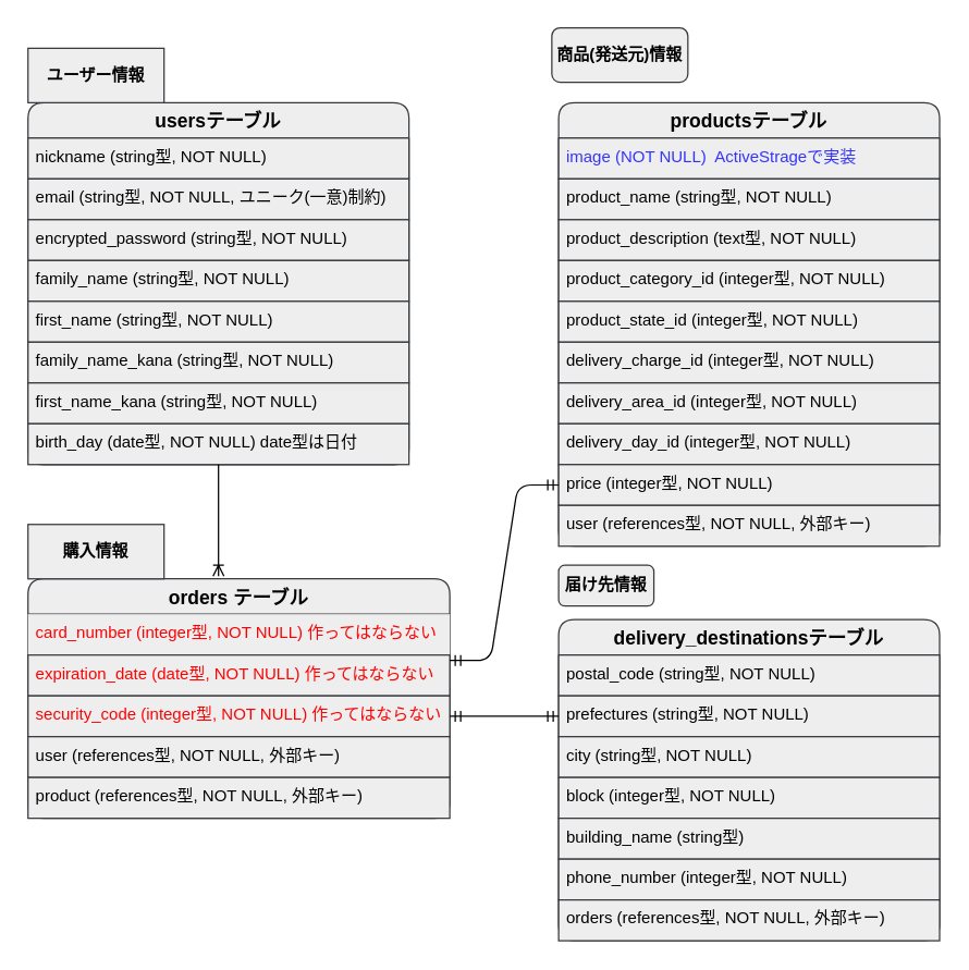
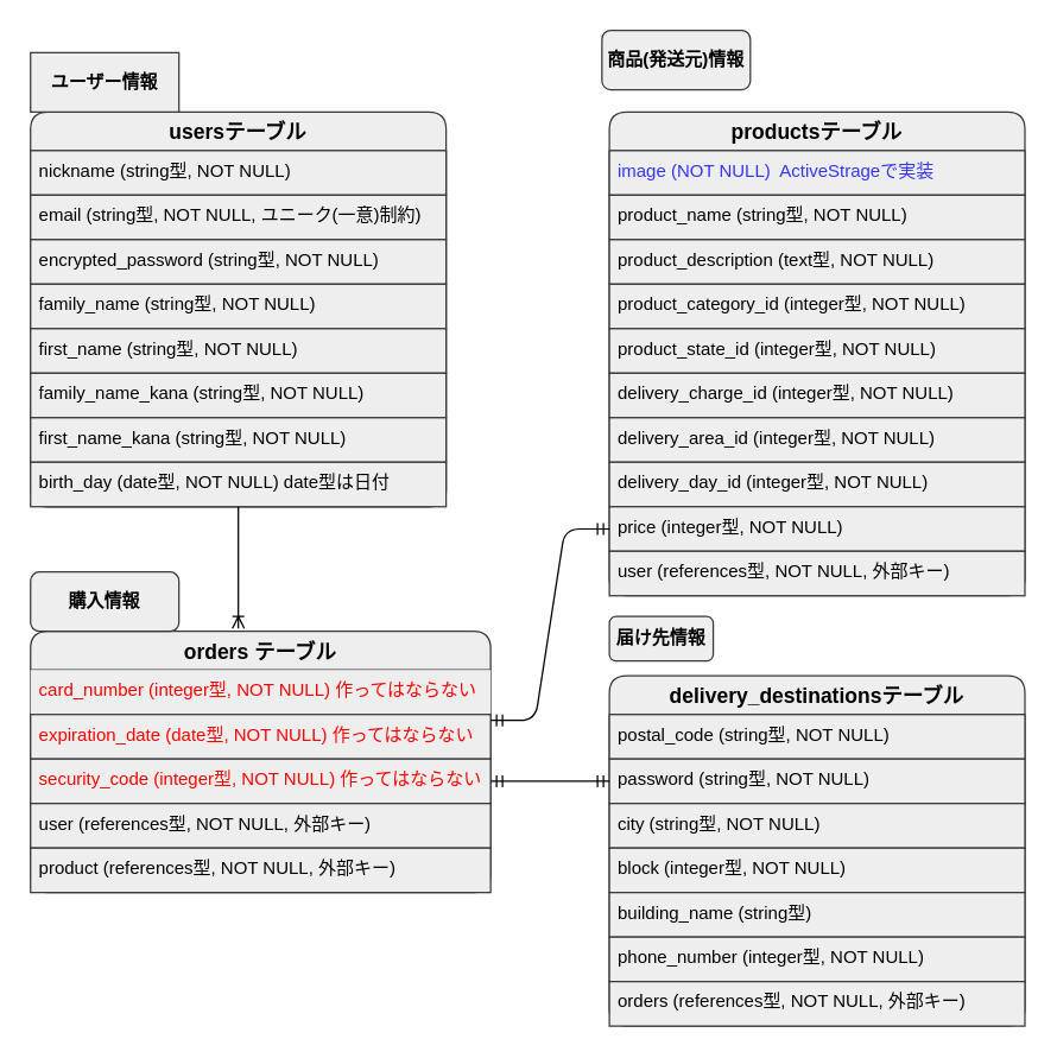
  <mxCell id="0" />
  <mxCell id="1" parent="0" />
  <mxCell id="2" value="usersテーブル" style="swimlane;fontStyle=1;childLayout=stackLayout;horizontal=1;startSize=26;horizontalStack=0;resizeParent=1;resizeParentMax=0;resizeLast=0;collapsible=1;marginBottom=0;align=center;fontSize=14;rounded=1;labelBackgroundColor=none;fillColor=#eeeeee;strokeColor=#36393d;fontColor=#000000;" parent="1" vertex="1"><mxGeometry x="20" y="75" width="280" height="266" as="geometry" /></mxCell>
  <mxCell id="3" value="nickname (string型, NOT NULL)" style="text;strokeColor=#36393d;fillColor=#eeeeee;spacingLeft=4;spacingRight=4;overflow=hidden;rotatable=0;points=[[0,0.5],[1,0.5]];portConstraint=eastwest;fontSize=12;labelBackgroundColor=none;fontColor=#000000;" parent="2" vertex="1"><mxGeometry y="26" width="280" height="30" as="geometry" /></mxCell>
  <mxCell id="4" value="email (string型, NOT NULL, ユニーク(一意)制約)" style="text;strokeColor=#36393d;fillColor=#eeeeee;spacingLeft=4;spacingRight=4;overflow=hidden;rotatable=0;points=[[0,0.5],[1,0.5]];portConstraint=eastwest;fontSize=12;fontColor=#000000;" parent="2" vertex="1"><mxGeometry y="56" width="280" height="30" as="geometry" /></mxCell>
  <mxCell id="5" value="encrypted_password (string型, NOT NULL)" style="text;strokeColor=#36393d;fillColor=#eeeeee;spacingLeft=4;spacingRight=4;overflow=hidden;rotatable=0;points=[[0,0.5],[1,0.5]];portConstraint=eastwest;fontSize=12;fontColor=#000000;" parent="2" vertex="1"><mxGeometry y="86" width="280" height="30" as="geometry" /></mxCell>
  <mxCell id="6" value="family_name (string型, NOT NULL)" style="text;strokeColor=#36393d;fillColor=#eeeeee;spacingLeft=4;spacingRight=4;overflow=hidden;rotatable=0;points=[[0,0.5],[1,0.5]];portConstraint=eastwest;fontSize=12;fontColor=#000000;" parent="2" vertex="1"><mxGeometry y="116" width="280" height="30" as="geometry" /></mxCell>
  <mxCell id="7" value="first_name (string型, NOT NULL)" style="text;strokeColor=#36393d;fillColor=#eeeeee;spacingLeft=4;spacingRight=4;overflow=hidden;rotatable=0;points=[[0,0.5],[1,0.5]];portConstraint=eastwest;fontSize=12;fontColor=#000000;" parent="2" vertex="1"><mxGeometry y="146" width="280" height="30" as="geometry" /></mxCell>
  <mxCell id="8" value="family_name_kana (string型, NOT NULL)" style="text;strokeColor=#36393d;fillColor=#eeeeee;spacingLeft=4;spacingRight=4;overflow=hidden;rotatable=0;points=[[0,0.5],[1,0.5]];portConstraint=eastwest;fontSize=12;fontColor=#000000;" parent="2" vertex="1"><mxGeometry y="176" width="280" height="30" as="geometry" /></mxCell>
  <mxCell id="9" value="first_name_kana (string型, NOT NULL)" style="text;strokeColor=#36393d;fillColor=#eeeeee;spacingLeft=4;spacingRight=4;overflow=hidden;rotatable=0;points=[[0,0.5],[1,0.5]];portConstraint=eastwest;fontSize=12;fontColor=#000000;" parent="2" vertex="1"><mxGeometry y="206" width="280" height="30" as="geometry" /></mxCell>
  <mxCell id="10" value="birth_day (date型, NOT NULL) date型は日付" style="text;strokeColor=#36393d;fillColor=#eeeeee;spacingLeft=4;spacingRight=4;overflow=hidden;rotatable=0;points=[[0,0.5],[1,0.5]];portConstraint=eastwest;fontSize=12;fontColor=#000000;glass=0;" parent="2" vertex="1"><mxGeometry y="236" width="280" height="30" as="geometry" /></mxCell>
  <mxCell id="11" style="edgeStyle=orthogonalEdgeStyle;rounded=0;orthogonalLoop=1;jettySize=auto;html=1;exitX=1;exitY=0.5;exitDx=0;exitDy=0;" parent="2" source="6" target="6" edge="1"><mxGeometry relative="1" as="geometry" /></mxCell>
  <mxCell id="12" value="productsテーブル" style="swimlane;fontStyle=1;childLayout=stackLayout;horizontal=1;startSize=26;horizontalStack=0;resizeParent=1;resizeParentMax=0;resizeLast=0;collapsible=1;marginBottom=0;align=center;fontSize=14;rounded=1;labelBackgroundColor=none;fillColor=#eeeeee;strokeColor=#36393d;fontColor=#000000;" parent="1" vertex="1"><mxGeometry x="410" y="75" width="280" height="326" as="geometry" /></mxCell>
  <mxCell id="13" value="image (NOT NULL)  ActiveStrageで実装" style="text;strokeColor=#36393d;fillColor=#eeeeee;spacingLeft=4;spacingRight=4;overflow=hidden;rotatable=0;points=[[0,0.5],[1,0.5]];portConstraint=eastwest;fontSize=12;fontColor=#3333FF;" parent="12" vertex="1"><mxGeometry y="26" width="280" height="30" as="geometry" /></mxCell>
  <mxCell id="14" value="product_name (string型, NOT NULL)" style="text;strokeColor=#36393d;fillColor=#eeeeee;spacingLeft=4;spacingRight=4;overflow=hidden;rotatable=0;points=[[0,0.5],[1,0.5]];portConstraint=eastwest;fontSize=12;fontColor=#000000;" parent="12" vertex="1"><mxGeometry y="56" width="280" height="30" as="geometry" /></mxCell>
  <mxCell id="15" value="product_description (text型, NOT NULL)" style="text;strokeColor=#36393d;fillColor=#eeeeee;spacingLeft=4;spacingRight=4;overflow=hidden;rotatable=0;points=[[0,0.5],[1,0.5]];portConstraint=eastwest;fontSize=12;fontColor=#000000;" parent="12" vertex="1"><mxGeometry y="86" width="280" height="30" as="geometry" /></mxCell>
  <mxCell id="16" value="product_category_id (integer型, NOT NULL)" style="text;strokeColor=#36393d;fillColor=#eeeeee;spacingLeft=4;spacingRight=4;overflow=hidden;rotatable=0;points=[[0,0.5],[1,0.5]];portConstraint=eastwest;fontSize=12;labelBackgroundColor=none;fontColor=#000000;" parent="12" vertex="1"><mxGeometry y="116" width="280" height="30" as="geometry" /></mxCell>
  <mxCell id="17" value="product_state_id (integer型, NOT NULL)" style="text;strokeColor=#36393d;fillColor=#eeeeee;spacingLeft=4;spacingRight=4;overflow=hidden;rotatable=0;points=[[0,0.5],[1,0.5]];portConstraint=eastwest;fontSize=12;labelBackgroundColor=none;fontColor=#000000;" parent="12" vertex="1"><mxGeometry y="146" width="280" height="30" as="geometry" /></mxCell>
  <mxCell id="18" value="delivery_charge_id (integer型, NOT NULL)" style="text;strokeColor=#36393d;fillColor=#eeeeee;spacingLeft=4;spacingRight=4;overflow=hidden;rotatable=0;points=[[0,0.5],[1,0.5]];portConstraint=eastwest;fontSize=12;fontColor=#000000;" parent="12" vertex="1"><mxGeometry y="176" width="280" height="30" as="geometry" /></mxCell>
  <mxCell id="19" value="delivery_area_id (integer型, NOT NULL)" style="text;strokeColor=#36393d;fillColor=#eeeeee;spacingLeft=4;spacingRight=4;overflow=hidden;rotatable=0;points=[[0,0.5],[1,0.5]];portConstraint=eastwest;fontSize=12;fontColor=#000000;" parent="12" vertex="1"><mxGeometry y="206" width="280" height="30" as="geometry" /></mxCell>
  <mxCell id="20" value="delivery_day_id (integer型, NOT NULL)" style="text;strokeColor=#36393d;fillColor=#eeeeee;spacingLeft=4;spacingRight=4;overflow=hidden;rotatable=0;points=[[0,0.5],[1,0.5]];portConstraint=eastwest;fontSize=12;fontColor=#000000;" parent="12" vertex="1"><mxGeometry y="236" width="280" height="30" as="geometry" /></mxCell>
  <mxCell id="21" value="price (integer型, NOT NULL)" style="text;strokeColor=#36393d;fillColor=#eeeeee;spacingLeft=4;spacingRight=4;overflow=hidden;rotatable=0;points=[[0,0.5],[1,0.5]];portConstraint=eastwest;fontSize=12;fontColor=#000000;" parent="12" vertex="1"><mxGeometry y="266" width="280" height="30" as="geometry" /></mxCell>
  <mxCell id="22" value="user (references型, NOT NULL, 外部キー)" style="text;strokeColor=#36393d;fillColor=#eeeeee;spacingLeft=4;spacingRight=4;overflow=hidden;rotatable=0;points=[[0,0.5],[1,0.5]];portConstraint=eastwest;fontSize=12;fontColor=#000000;" parent="12" vertex="1"><mxGeometry y="296" width="280" height="30" as="geometry" /></mxCell>
  <mxCell id="23" value="orders テーブル" style="swimlane;fontStyle=1;childLayout=stackLayout;horizontal=1;startSize=26;horizontalStack=0;resizeParent=1;resizeParentMax=0;resizeLast=0;collapsible=1;marginBottom=0;align=center;fontSize=14;rounded=1;labelBackgroundColor=none;fillColor=#eeeeee;strokeColor=#36393d;fontColor=#000000;" parent="1" vertex="1"><mxGeometry x="20" y="425" width="310" height="176" as="geometry" /></mxCell>
  <mxCell id="24" value="card_number (integer型, NOT NULL) 作ってはならない" style="text;fillColor=#eeeeee;spacingLeft=4;spacingRight=4;overflow=hidden;rotatable=0;points=[[0,0.5],[1,0.5]];portConstraint=eastwest;fontSize=12;labelBorderColor=none;fontColor=#FF0000;" parent="23" vertex="1"><mxGeometry y="26" width="310" height="30" as="geometry" /></mxCell>
  <mxCell id="25" value="expiration_date (date型, NOT NULL) 作ってはならない" style="text;strokeColor=#36393d;fillColor=#eeeeee;spacingLeft=4;spacingRight=4;overflow=hidden;rotatable=0;points=[[0,0.5],[1,0.5]];portConstraint=eastwest;fontSize=12;fontColor=#FF0000;" parent="23" vertex="1"><mxGeometry y="56" width="310" height="30" as="geometry" /></mxCell>
  <mxCell id="26" value="security_code (integer型, NOT NULL) 作ってはならない" style="text;strokeColor=#36393d;fillColor=#eeeeee;spacingLeft=4;spacingRight=4;overflow=hidden;rotatable=0;points=[[0,0.5],[1,0.5]];portConstraint=eastwest;fontSize=12;fontColor=#FF0000;" parent="23" vertex="1"><mxGeometry y="86" width="310" height="30" as="geometry" /></mxCell>
  <mxCell id="27" value="user (references型, NOT NULL, 外部キー)" style="text;strokeColor=#36393d;fillColor=#eeeeee;spacingLeft=4;spacingRight=4;overflow=hidden;rotatable=0;points=[[0,0.5],[1,0.5]];portConstraint=eastwest;fontSize=12;fontColor=#000000;" parent="23" vertex="1"><mxGeometry y="116" width="310" height="30" as="geometry" /></mxCell>
  <mxCell id="28" style="edgeStyle=orthogonalEdgeStyle;rounded=0;orthogonalLoop=1;jettySize=auto;html=1;exitX=1;exitY=0.5;exitDx=0;exitDy=0;" parent="23" source="25" target="25" edge="1"><mxGeometry relative="1" as="geometry" /></mxCell>
  <mxCell id="29" value="product (references型, NOT NULL, 外部キー)" style="text;strokeColor=#36393d;fillColor=#eeeeee;spacingLeft=4;spacingRight=4;overflow=hidden;rotatable=0;points=[[0,0.5],[1,0.5]];portConstraint=eastwest;fontSize=12;fontColor=#000000;" parent="23" vertex="1"><mxGeometry y="146" width="310" height="30" as="geometry" /></mxCell>
  <mxCell id="30" value="delivery_destinationsテーブル" style="swimlane;fontStyle=1;childLayout=stackLayout;horizontal=1;startSize=26;horizontalStack=0;resizeParent=1;resizeParentMax=0;resizeLast=0;collapsible=1;marginBottom=0;align=center;fontSize=14;rounded=1;labelBackgroundColor=none;fillColor=#eeeeee;strokeColor=#36393d;fontColor=#000000;" parent="1" vertex="1"><mxGeometry x="410" y="455" width="280" height="236" as="geometry" /></mxCell>
  <mxCell id="31" value="postal_code (string型, NOT NULL)" style="text;strokeColor=#36393d;fillColor=#eeeeee;spacingLeft=4;spacingRight=4;overflow=hidden;rotatable=0;points=[[0,0.5],[1,0.5]];portConstraint=eastwest;fontSize=12;fontColor=#000000;" parent="30" vertex="1"><mxGeometry y="26" width="280" height="30" as="geometry" /></mxCell>
- <mxCell id="32" value="prefectures (string型, NOT NULL)" style="text;strokeColor=#36393d;fillColor=#eeeeee;spacingLeft=4;spacingRight=4;overflow=hidden;rotatable=0;points=[[0,0.5],[1,0.5]];portConstraint=eastwest;fontSize=12;fontColor=#000000;" parent="30" vertex="1"><mxGeometry y="56" width="280" height="30" as="geometry" /></mxCell>
+ <mxCell id="32" value="password (string型, NOT NULL)" style="text;strokeColor=#36393d;fillColor=#eeeeee;spacingLeft=4;spacingRight=4;overflow=hidden;rotatable=0;points=[[0,0.5],[1,0.5]];portConstraint=eastwest;fontSize=12;fontColor=#000000;" parent="30" vertex="1"><mxGeometry y="56" width="280" height="30" as="geometry" /></mxCell>
  <mxCell id="33" value="city (string型, NOT NULL)" style="text;strokeColor=#36393d;fillColor=#eeeeee;spacingLeft=4;spacingRight=4;overflow=hidden;rotatable=0;points=[[0,0.5],[1,0.5]];portConstraint=eastwest;fontSize=12;fontColor=#000000;" parent="30" vertex="1"><mxGeometry y="86" width="280" height="30" as="geometry" /></mxCell>
  <mxCell id="34" value="block (integer型, NOT NULL)" style="text;strokeColor=#36393d;fillColor=#eeeeee;spacingLeft=4;spacingRight=4;overflow=hidden;rotatable=0;points=[[0,0.5],[1,0.5]];portConstraint=eastwest;fontSize=12;fontColor=#000000;" parent="30" vertex="1"><mxGeometry y="116" width="280" height="30" as="geometry" /></mxCell>
  <mxCell id="35" value="building_name (string型)" style="text;strokeColor=#36393d;fillColor=#eeeeee;spacingLeft=4;spacingRight=4;overflow=hidden;rotatable=0;points=[[0,0.5],[1,0.5]];portConstraint=eastwest;fontSize=12;fontColor=#000000;" parent="30" vertex="1"><mxGeometry y="146" width="280" height="30" as="geometry" /></mxCell>
  <mxCell id="36" value="phone_number (integer型, NOT NULL)" style="text;strokeColor=#36393d;fillColor=#eeeeee;spacingLeft=4;spacingRight=4;overflow=hidden;rotatable=0;points=[[0,0.5],[1,0.5]];portConstraint=eastwest;fontSize=12;fontColor=#000000;" parent="30" vertex="1"><mxGeometry y="176" width="280" height="30" as="geometry" /></mxCell>
  <mxCell id="37" value="orders (references型, NOT NULL, 外部キー)" style="text;strokeColor=#36393d;fillColor=#eeeeee;spacingLeft=4;spacingRight=4;overflow=hidden;rotatable=0;points=[[0,0.5],[1,0.5]];portConstraint=eastwest;fontSize=12;fontColor=#000000;" vertex="1" parent="30"><mxGeometry y="206" width="280" height="30" as="geometry" /></mxCell>
  <mxCell id="38" value="" style="endArrow=none;html=1;rounded=0;fontColor=#000000;entryX=0.5;entryY=1;entryDx=0;entryDy=0;startArrow=ERoneToMany;startFill=0;" parent="1" target="2" edge="1"><mxGeometry relative="1" as="geometry"><mxPoint x="160" y="423" as="sourcePoint" /><mxPoint x="330" y="355" as="targetPoint" /></mxGeometry></mxCell>
  <mxCell id="39" value="ユーザー情報" style="whiteSpace=wrap;html=1;align=center;glass=0;labelBackgroundColor=none;strokeColor=#36393d;fillColor=#eeeeee;fontColor=#000000;fontStyle=1;rounded=0;" parent="1" vertex="1"><mxGeometry x="20" y="35" width="100" height="40" as="geometry" /></mxCell>
  <mxCell id="40" value="商品(発送元)情報" style="whiteSpace=wrap;html=1;align=center;rounded=1;glass=0;labelBackgroundColor=none;strokeColor=#36393d;fillColor=#eeeeee;fontColor=#000000;fontStyle=1" parent="1" vertex="1"><mxGeometry x="405" y="20" width="100" height="40" as="geometry" /></mxCell>
- <mxCell id="41" value="購入情報" style="whiteSpace=wrap;html=1;align=center;glass=0;labelBackgroundColor=none;strokeColor=#36393d;fillColor=#eeeeee;fontColor=#000000;fontStyle=1;rounded=0;" parent="1" vertex="1"><mxGeometry x="20" y="385" width="100" height="40" as="geometry" /></mxCell>
+ <mxCell id="41" value="購入情報" style="whiteSpace=wrap;html=1;align=center;rounded=1;glass=0;labelBackgroundColor=none;strokeColor=#36393d;fillColor=#eeeeee;fontColor=#000000;fontStyle=1" parent="1" vertex="1"><mxGeometry x="20" y="385" width="100" height="40" as="geometry" /></mxCell>
  <mxCell id="42" value="届け先情報" style="whiteSpace=wrap;html=1;align=center;rounded=1;glass=0;labelBackgroundColor=none;strokeColor=#36393d;fillColor=#eeeeee;fontColor=#000000;fontStyle=1" parent="1" vertex="1"><mxGeometry x="410" y="415" width="70" height="30" as="geometry" /></mxCell>
  <mxCell id="43" value="" style="edgeStyle=entityRelationEdgeStyle;fontSize=12;html=1;endArrow=ERmandOne;startArrow=ERmandOne;fontColor=#000000;entryX=0;entryY=0.5;entryDx=0;entryDy=0;" parent="1" target="21" edge="1"><mxGeometry width="100" height="100" relative="1" as="geometry"><mxPoint x="330" y="485" as="sourcePoint" /><mxPoint x="400" y="385" as="targetPoint" /></mxGeometry></mxCell>
  <mxCell id="44" value="" style="edgeStyle=entityRelationEdgeStyle;fontSize=12;html=1;endArrow=ERmandOne;startArrow=ERmandOne;fontColor=#000000;exitX=1;exitY=0.5;exitDx=0;exitDy=0;" edge="1" parent="1" source="26"><mxGeometry width="100" height="100" relative="1" as="geometry"><mxPoint x="330" y="534" as="sourcePoint" /><mxPoint x="410" y="526" as="targetPoint" /></mxGeometry></mxCell>
